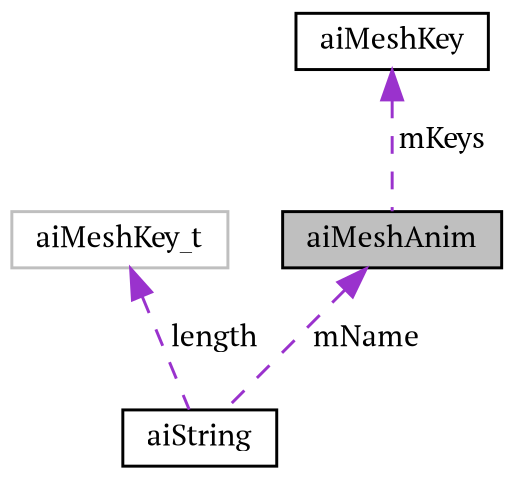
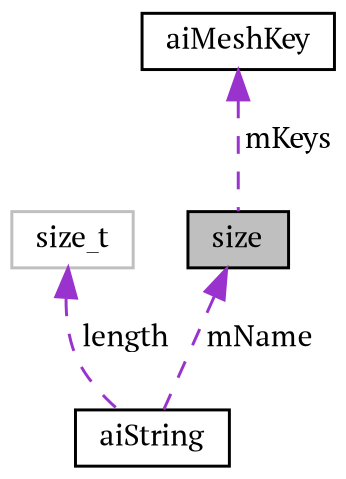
  digraph {
    fontname="PT Serif"
    node [color=black fillcolor=white fontname="PT Serif" fontsize=10 shape=record style=filled]
    edge [color=darkorchid3 dir=back fontname="PT Serif" fontsize=10 labelfontname=Helvetica labelfontsize=10 style=dashed]
-   n1 [fillcolor=grey75 fontcolor=black height=0.2 label=aiMeshAnim width=0.4]
+   n1 [fillcolor=grey75 fontcolor=black height=0.2 label=size width=0.4]
    n2 [height=0.2 label=aiString width=0.4]
    n3 [height=0.2 label=aiMeshKey width=0.4]
-   n4 [color=grey75 height=0.2 label=aiMeshKey_t width=0.4]
+   n4 [color=grey75 height=0.2 label=size_t width=0.4]
    n1 -> n2 [label=" mName"]
    n3 -> n1 [label=" mKeys"]
    n4 -> n2 [label=" length"]
  }
